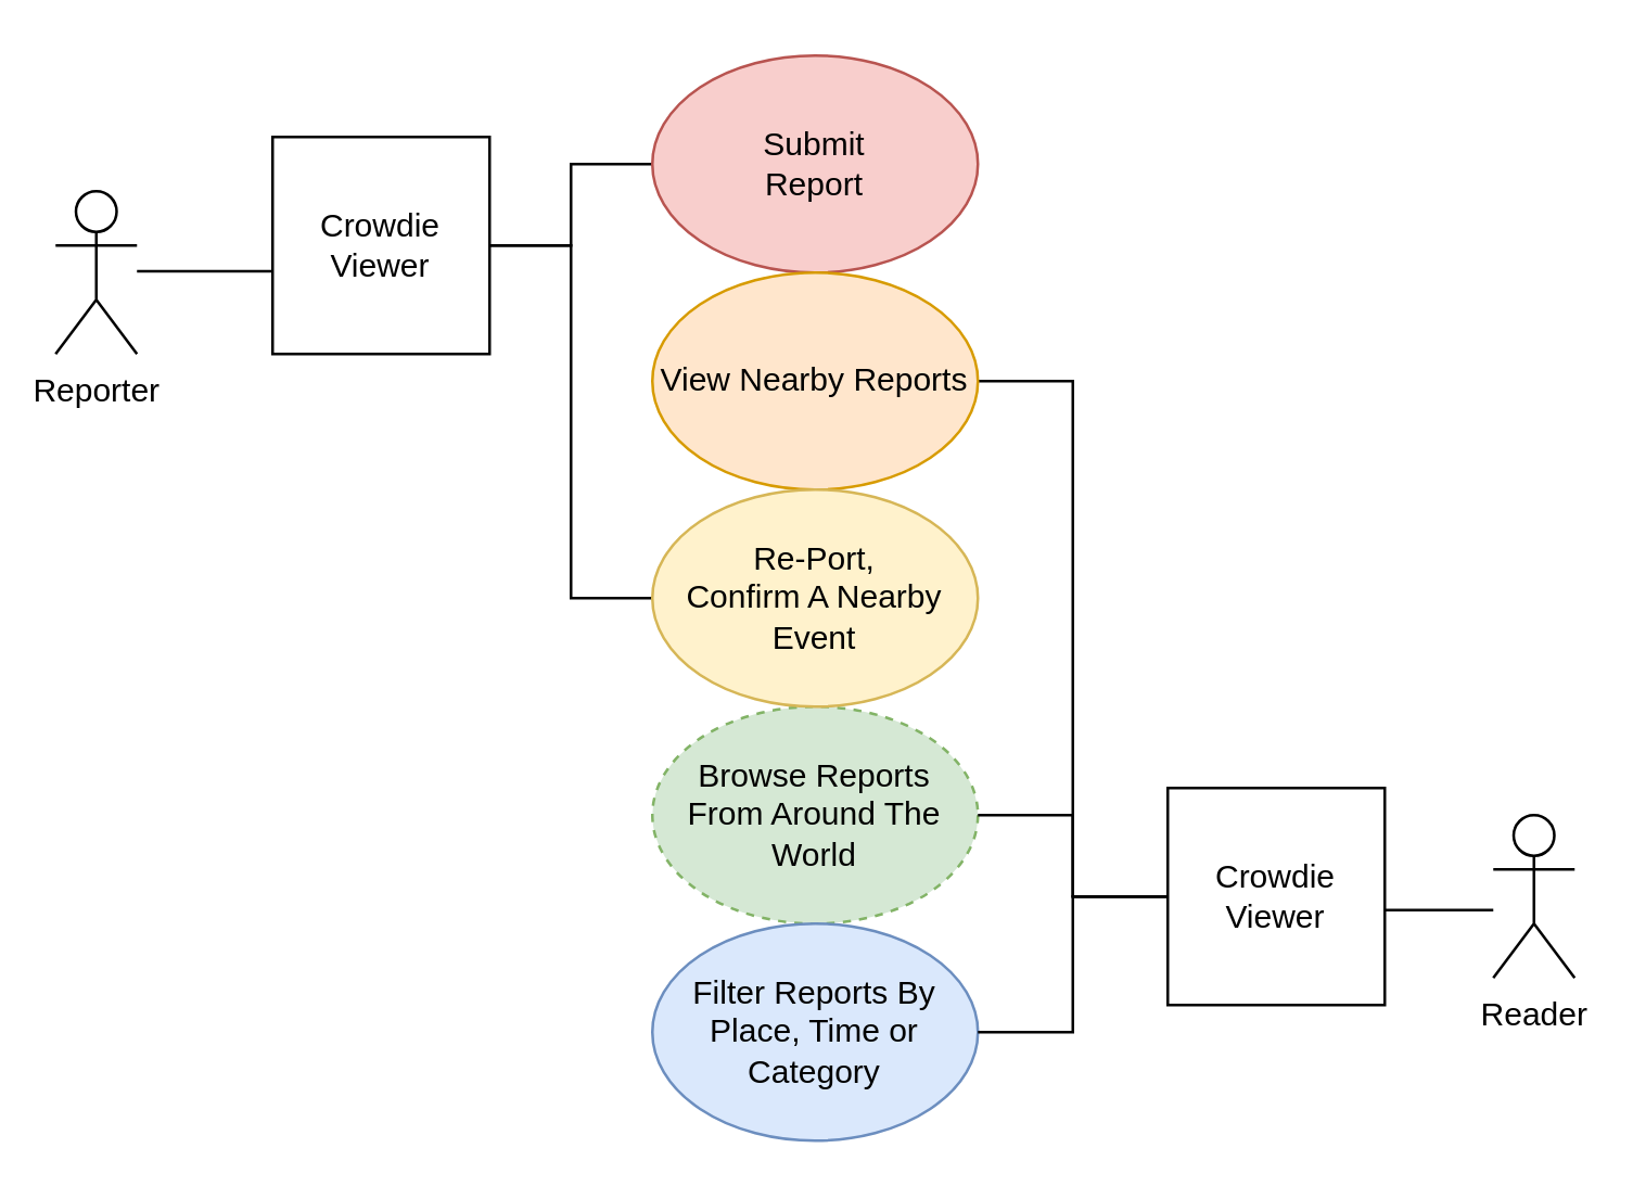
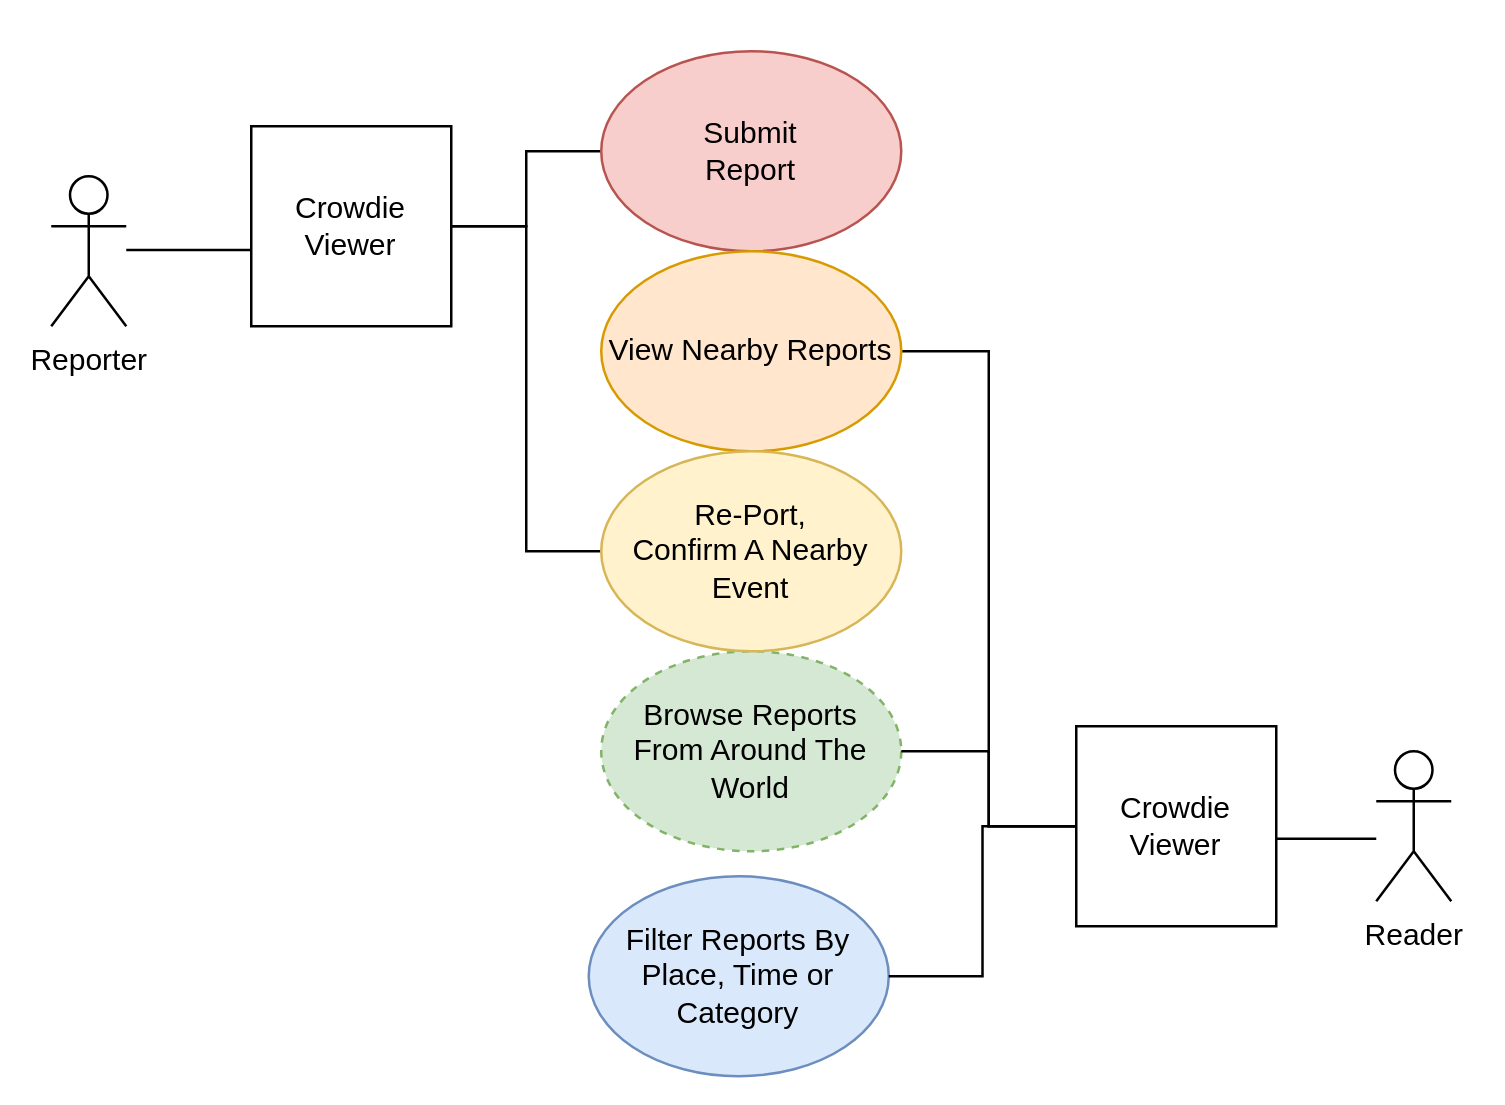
  <mxCell id="0" />
  <mxCell id="1" parent="0" />
  <mxCell id="2" value="" style="edgeStyle=orthogonalEdgeStyle;rounded=0;orthogonalLoop=1;jettySize=auto;html=1;endArrow=none;endFill=0;startArrow=none;startFill=0;entryX=1;entryY=0.5;entryDx=0;entryDy=0;" edge="1" parent="1" source="3" target="5"><mxGeometry relative="1" as="geometry"><Array as="points"><mxPoint x="500" y="335" /></Array></mxGeometry></mxCell>
  <mxCell id="3" value="Reader" style="shape=umlActor;verticalLabelPosition=bottom;verticalAlign=top;html=1;outlineConnect=0;" vertex="1" parent="1"><mxGeometry x="550" y="300" width="30" height="60" as="geometry" /></mxCell>
  <mxCell id="4" value="" style="edgeStyle=orthogonalEdgeStyle;rounded=0;orthogonalLoop=1;jettySize=auto;html=1;endArrow=none;endFill=0;entryX=1;entryY=0.5;entryDx=0;entryDy=0;" edge="1" parent="1" source="5" target="12"><mxGeometry relative="1" as="geometry"><mxPoint x="380" y="210" as="targetPoint" /></mxGeometry></mxCell>
  <mxCell id="5" value="Crowdie&lt;br&gt;Viewer" style="rounded=0;whiteSpace=wrap;html=1;" vertex="1" parent="1"><mxGeometry x="430" y="290" width="80" height="80" as="geometry" /></mxCell>
  <mxCell id="6" value="" style="edgeStyle=orthogonalEdgeStyle;rounded=0;orthogonalLoop=1;jettySize=auto;html=1;endArrow=none;endFill=0;" edge="1" parent="1" source="8" target="11"><mxGeometry relative="1" as="geometry"><mxPoint x="250" y="150" as="targetPoint" /></mxGeometry></mxCell>
  <mxCell id="7" value="" style="edgeStyle=orthogonalEdgeStyle;rounded=0;orthogonalLoop=1;jettySize=auto;html=1;startArrow=none;startFill=0;endArrow=none;endFill=0;entryX=0;entryY=0.5;entryDx=0;entryDy=0;" edge="1" parent="1" source="8" target="17"><mxGeometry relative="1" as="geometry" /></mxCell>
  <mxCell id="8" value="Crowdie&lt;br&gt;Viewer" style="rounded=0;whiteSpace=wrap;html=1;" vertex="1" parent="1"><mxGeometry x="100" y="50" width="80" height="80" as="geometry" /></mxCell>
  <mxCell id="9" value="" style="edgeStyle=orthogonalEdgeStyle;rounded=0;orthogonalLoop=1;jettySize=auto;html=1;endArrow=none;endFill=0;" edge="1" parent="1"><mxGeometry relative="1" as="geometry"><mxPoint x="50" y="99.5" as="sourcePoint" /><mxPoint x="100" y="99.5" as="targetPoint" /><Array as="points"><mxPoint x="70" y="99.5" /><mxPoint x="70" y="99.5" /></Array></mxGeometry></mxCell>
  <mxCell id="10" value="Reporter" style="shape=umlActor;verticalLabelPosition=bottom;verticalAlign=top;html=1;outlineConnect=0;" vertex="1" parent="1"><mxGeometry x="20" y="70" width="30" height="60" as="geometry" /></mxCell>
  <mxCell id="11" value="Submit&lt;br&gt;Report" style="ellipse;whiteSpace=wrap;html=1;fillColor=#f8cecc;strokeColor=#b85450;" vertex="1" parent="1"><mxGeometry x="240" y="20" width="120" height="80" as="geometry" /></mxCell>
  <mxCell id="12" value="View Nearby Reports" style="ellipse;whiteSpace=wrap;html=1;fillColor=#ffe6cc;strokeColor=#d79b00;" vertex="1" parent="1"><mxGeometry x="240" y="100" width="120" height="80" as="geometry" /></mxCell>
  <mxCell id="13" value="Browse Reports&lt;br&gt;From Around The World" style="ellipse;whiteSpace=wrap;html=1;fillColor=#d5e8d4;strokeColor=#82b366;dashed=1;" vertex="1" parent="1"><mxGeometry x="240" y="260" width="120" height="80" as="geometry" /></mxCell>
  <mxCell id="14" value="" style="edgeStyle=orthogonalEdgeStyle;rounded=0;orthogonalLoop=1;jettySize=auto;html=1;endArrow=none;endFill=0;entryX=1;entryY=0.5;entryDx=0;entryDy=0;exitX=0;exitY=0.5;exitDx=0;exitDy=0;" edge="1" parent="1" source="5" target="13"><mxGeometry relative="1" as="geometry"><mxPoint x="470" y="340" as="sourcePoint" /><mxPoint x="370" y="150" as="targetPoint" /></mxGeometry></mxCell>
- <mxCell id="15" value="Filter Reports By Place, Time or Category" style="ellipse;whiteSpace=wrap;html=1;fillColor=#dae8fc;strokeColor=#6c8ebf;" vertex="1" parent="1"><mxGeometry x="240" y="340" width="120" height="80" as="geometry" /></mxCell>
+ <mxCell id="15" value="Filter Reports By Place, Time or Category" style="ellipse;whiteSpace=wrap;html=1;fillColor=#dae8fc;strokeColor=#6c8ebf;" vertex="1" parent="1"><mxGeometry x="235" y="350" width="120" height="80" as="geometry" /></mxCell>
  <mxCell id="16" value="" style="edgeStyle=orthogonalEdgeStyle;rounded=0;orthogonalLoop=1;jettySize=auto;html=1;endArrow=none;endFill=0;entryX=1;entryY=0.5;entryDx=0;entryDy=0;exitX=0;exitY=0.5;exitDx=0;exitDy=0;" edge="1" parent="1" source="5" target="15"><mxGeometry relative="1" as="geometry"><mxPoint x="470" y="340" as="sourcePoint" /><mxPoint x="370" y="230" as="targetPoint" /></mxGeometry></mxCell>
  <mxCell id="17" value="Re-Port,&lt;br&gt;Confirm A Nearby Event" style="ellipse;whiteSpace=wrap;html=1;fillColor=#fff2cc;strokeColor=#d6b656;" vertex="1" parent="1"><mxGeometry x="240" y="180" width="120" height="80" as="geometry" /></mxCell>
